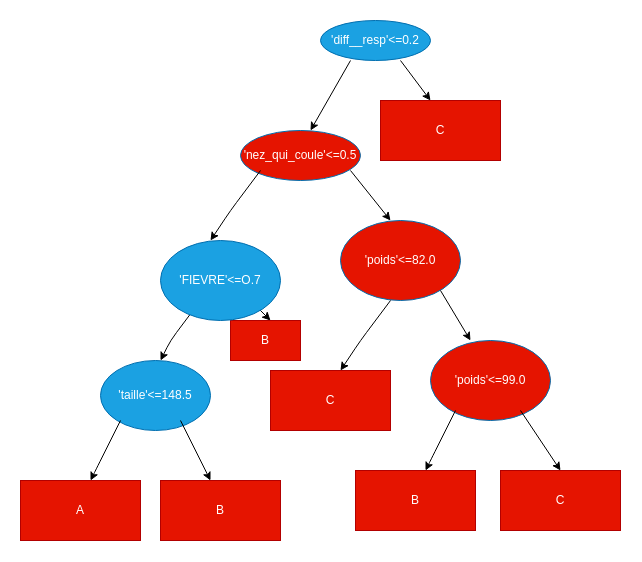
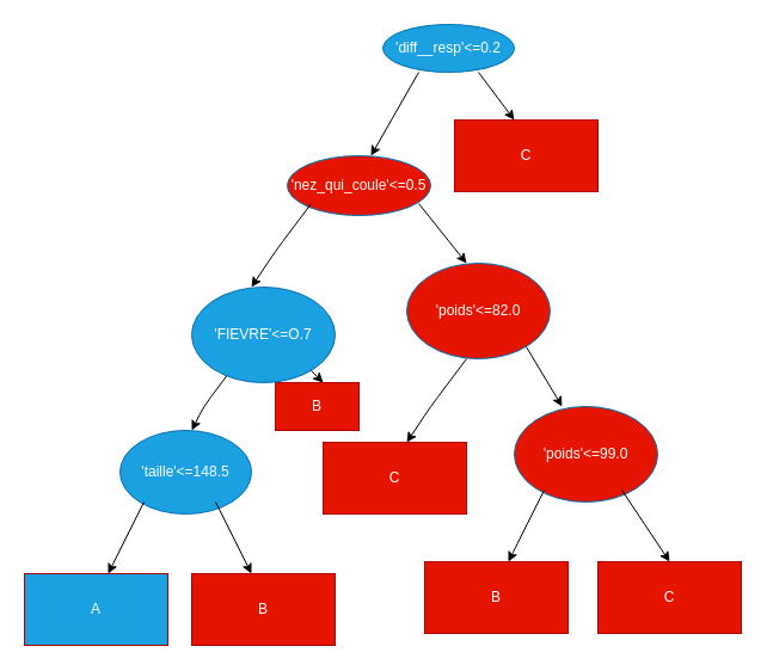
  <mxCell id="0" />
  <mxCell id="1" parent="0" />
  <mxCell id="2" value="'diff__resp'&amp;lt;=0.2" style="ellipse;whiteSpace=wrap;html=1;fillColor=#1ba1e2;strokeColor=#006EAF;fontColor=#ffffff;" parent="1" vertex="1"><mxGeometry x="320" y="20" width="110" height="40" as="geometry" /></mxCell>
  <mxCell id="3" value="" style="endArrow=classic;html=1;" parent="1" edge="1"><mxGeometry width="50" height="50" relative="1" as="geometry"><mxPoint x="350" y="60" as="sourcePoint" /><mxPoint x="310" y="130" as="targetPoint" /><Array as="points" /></mxGeometry></mxCell>
  <mxCell id="4" value="" style="endArrow=classic;html=1;" parent="1" edge="1"><mxGeometry width="50" height="50" relative="1" as="geometry"><mxPoint x="400" y="60" as="sourcePoint" /><mxPoint x="430" y="100" as="targetPoint" /></mxGeometry></mxCell>
  <mxCell id="5" value="'nez_qui_coule'&amp;lt;=0.5" style="ellipse;whiteSpace=wrap;html=1;fillColor=#e51400;strokeColor=#006EAF;fontColor=#ffffff;" parent="1" vertex="1"><mxGeometry x="240" y="130" width="120" height="50" as="geometry" /></mxCell>
  <mxCell id="6" value="" style="endArrow=classic;html=1;" parent="1" edge="1"><mxGeometry width="50" height="50" relative="1" as="geometry"><mxPoint x="260" y="170" as="sourcePoint" /><mxPoint x="210" y="240" as="targetPoint" /><Array as="points"><mxPoint x="230" y="210" /></Array></mxGeometry></mxCell>
  <mxCell id="7" value="'taille'&amp;lt;=148.5" style="ellipse;whiteSpace=wrap;html=1;fillColor=#1ba1e2;strokeColor=#006EAF;fontColor=#ffffff;" parent="1" vertex="1"><mxGeometry x="100" y="360" width="110" height="70" as="geometry" /></mxCell>
  <mxCell id="8" value="" style="endArrow=classic;html=1;" parent="1" edge="1"><mxGeometry width="50" height="50" relative="1" as="geometry"><mxPoint x="200" y="300" as="sourcePoint" /><mxPoint x="160" y="360" as="targetPoint" /><Array as="points"><mxPoint x="170" y="340" /></Array></mxGeometry></mxCell>
  <mxCell id="9" value="" style="endArrow=classic;html=1;" parent="1" edge="1"><mxGeometry width="50" height="50" relative="1" as="geometry"><mxPoint x="350" y="170" as="sourcePoint" /><mxPoint x="390" y="220" as="targetPoint" /></mxGeometry></mxCell>
  <mxCell id="10" value="C" style="rounded=0;whiteSpace=wrap;html=1;fillColor=#e51400;strokeColor=#B20000;fontColor=#ffffff;" parent="1" vertex="1"><mxGeometry x="380" y="100" width="120" height="60" as="geometry" /></mxCell>
  <mxCell id="11" value="'poids'&amp;lt;=82.0" style="ellipse;whiteSpace=wrap;html=1;fillColor=#e51400;strokeColor=#006EAF;fontColor=#ffffff;" parent="1" vertex="1"><mxGeometry x="340" y="220" width="120" height="80" as="geometry" /></mxCell>
  <mxCell id="12" value="" style="endArrow=classic;html=1;" parent="1" edge="1"><mxGeometry width="50" height="50" relative="1" as="geometry"><mxPoint x="390" y="300" as="sourcePoint" /><mxPoint x="340" y="370" as="targetPoint" /><Array as="points"><mxPoint x="360" y="340" /></Array></mxGeometry></mxCell>
  <mxCell id="13" value="C" style="rounded=0;whiteSpace=wrap;html=1;fillColor=#e51400;strokeColor=#B20000;fontColor=#ffffff;" parent="1" vertex="1"><mxGeometry x="270" y="370" width="120" height="60" as="geometry" /></mxCell>
  <mxCell id="14" value="" style="endArrow=classic;html=1;" parent="1" edge="1"><mxGeometry width="50" height="50" relative="1" as="geometry"><mxPoint x="440" y="290" as="sourcePoint" /><mxPoint x="470" y="340" as="targetPoint" /></mxGeometry></mxCell>
  <mxCell id="15" value="'poids'&amp;lt;=99.0" style="ellipse;whiteSpace=wrap;html=1;fillColor=#e51400;strokeColor=#006EAF;fontColor=#ffffff;" parent="1" vertex="1"><mxGeometry x="430" y="340" width="120" height="80" as="geometry" /></mxCell>
  <mxCell id="16" value="" style="endArrow=classic;html=1;" parent="1" edge="1"><mxGeometry width="50" height="50" relative="1" as="geometry"><mxPoint x="520" y="410" as="sourcePoint" /><mxPoint x="560" y="470" as="targetPoint" /></mxGeometry></mxCell>
  <mxCell id="17" value="" style="endArrow=classic;html=1;" parent="1" edge="1"><mxGeometry width="50" height="50" relative="1" as="geometry"><mxPoint x="455" y="410" as="sourcePoint" /><mxPoint x="425" y="470" as="targetPoint" /><Array as="points"><mxPoint x="430" y="460" /></Array></mxGeometry></mxCell>
  <mxCell id="18" value="B" style="rounded=0;whiteSpace=wrap;html=1;fillColor=#e51400;strokeColor=#B20000;fontColor=#ffffff;" parent="1" vertex="1"><mxGeometry x="355" y="470" width="120" height="60" as="geometry" /></mxCell>
  <mxCell id="19" value="C" style="rounded=0;whiteSpace=wrap;html=1;fillColor=#e51400;strokeColor=#B20000;fontColor=#ffffff;" parent="1" vertex="1"><mxGeometry x="500" y="470" width="120" height="60" as="geometry" /></mxCell>
  <mxCell id="20" value="" style="endArrow=classic;html=1;" parent="1" edge="1"><mxGeometry width="50" height="50" relative="1" as="geometry"><mxPoint x="120" y="420" as="sourcePoint" /><mxPoint x="90" y="480" as="targetPoint" /><Array as="points"><mxPoint x="95" y="470" /></Array></mxGeometry></mxCell>
  <mxCell id="21" value="" style="endArrow=classic;html=1;" parent="1" edge="1"><mxGeometry width="50" height="50" relative="1" as="geometry"><mxPoint x="180" y="420" as="sourcePoint" /><mxPoint x="210" y="480" as="targetPoint" /><Array as="points" /></mxGeometry></mxCell>
- <mxCell id="22" value="A" style="rounded=0;whiteSpace=wrap;html=1;fillColor=#e51400;strokeColor=#B20000;fontColor=#ffffff;" parent="1" vertex="1"><mxGeometry x="20" y="480" width="120" height="60" as="geometry" /></mxCell>
+ <mxCell id="22" value="A" style="rounded=0;whiteSpace=wrap;html=1;fillColor=#1ba1e2;strokeColor=#B20000;fontColor=#ffffff;" parent="1" vertex="1"><mxGeometry x="20" y="480" width="120" height="60" as="geometry" /></mxCell>
  <mxCell id="23" value="B" style="rounded=0;whiteSpace=wrap;html=1;fillColor=#e51400;strokeColor=#B20000;fontColor=#ffffff;" parent="1" vertex="1"><mxGeometry x="160" y="480" width="120" height="60" as="geometry" /></mxCell>
  <mxCell id="24" value="" style="endArrow=classic;html=1;" edge="1" parent="1"><mxGeometry width="50" height="50" relative="1" as="geometry"><mxPoint x="240" y="290" as="sourcePoint" /><mxPoint x="270" y="320" as="targetPoint" /></mxGeometry></mxCell>
  <mxCell id="25" value="B" style="rounded=0;whiteSpace=wrap;html=1;fillColor=#e51400;strokeColor=#B20000;fontColor=#ffffff;" vertex="1" parent="1"><mxGeometry x="230" y="320" width="70" height="40" as="geometry" /></mxCell>
  <mxCell id="26" value="'FIEVRE'&amp;lt;=O.7" style="ellipse;whiteSpace=wrap;html=1;fillColor=#1ba1e2;strokeColor=#006EAF;fontColor=#ffffff;" vertex="1" parent="1"><mxGeometry x="160" y="240" width="120" height="80" as="geometry" /></mxCell>
